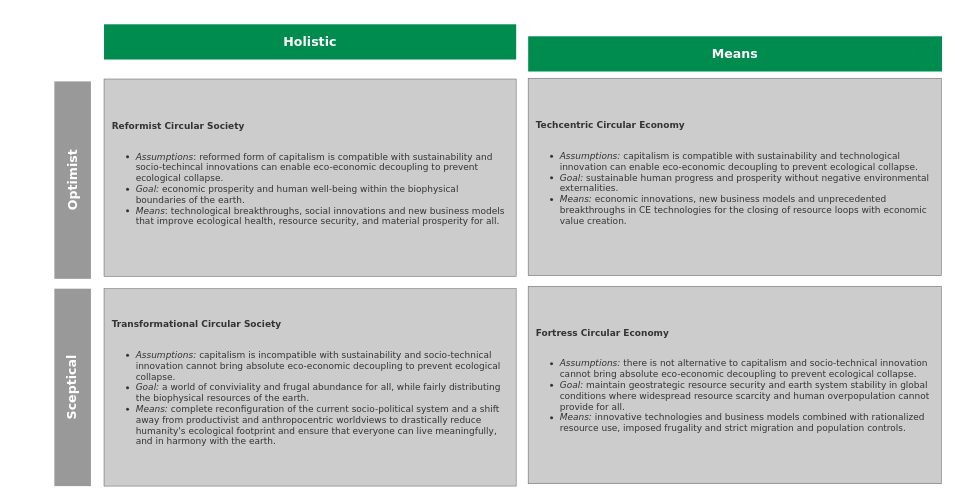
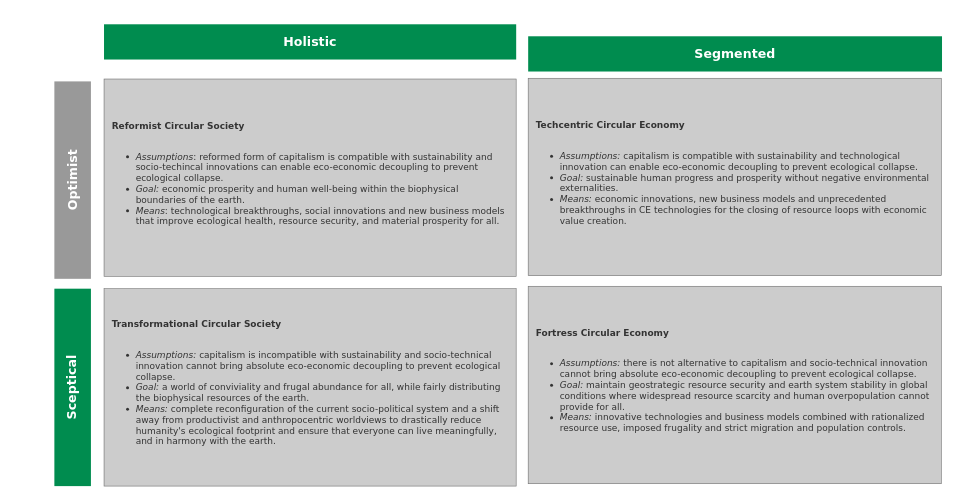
  <mxCell id="0" />
  <mxCell id="1" parent="0" />
  <mxCell id="2" value="" style="group;fontFamily=Dejavu Sans;" parent="1" vertex="1" connectable="0"><mxGeometry x="20" y="20" width="1550" height="790" as="geometry" /></mxCell>
  <mxCell id="3" value="&lt;b style=&quot;font-size: 15px;&quot;&gt;Reformist Circular Society&lt;/b&gt;&lt;br style=&quot;font-size: 15px;&quot;&gt;&lt;br style=&quot;font-size: 15px;&quot;&gt;&lt;ul style=&quot;font-size: 15px;&quot;&gt;&lt;li style=&quot;font-size: 15px;&quot;&gt;&lt;i style=&quot;font-size: 15px;&quot;&gt;Assumptions&lt;/i&gt;: reformed form of capitalism is compatible with sustainability and socio-techincal innovations can enable eco-economic decoupling to prevent ecological collapse.&lt;/li&gt;&lt;li style=&quot;font-size: 15px;&quot;&gt;&lt;i style=&quot;font-size: 15px;&quot;&gt;Goal:&lt;/i&gt;&amp;nbsp;economic prosperity and human well-being within the biophysical boundaries of the earth.&lt;/li&gt;&lt;li style=&quot;font-size: 15px;&quot;&gt;&lt;i style=&quot;font-size: 15px;&quot;&gt;Means&lt;/i&gt;: technological breakthroughs, social innovations and new business models that improve ecological health, resource security, and material prosperity for all.&lt;/li&gt;&lt;/ul&gt;" style="html=1;fillColor=#999999;strokeColor=#000000;shadow=0;fontSize=15;fontColor=#333333;align=left;fontStyle=0;whiteSpace=wrap;rounded=0;fontFamily=Dejavu Sans;opacity=50;spacing=13;" parent="2" vertex="1"><mxGeometry x="152.78" y="111.21" width="687.22" height="329.17" as="geometry" /></mxCell>
  <mxCell id="4" value="&lt;b style=&quot;font-size: 15px;&quot;&gt;Transformational Circular Society&lt;/b&gt;&lt;br style=&quot;font-size: 15px;&quot;&gt;&lt;br style=&quot;font-size: 15px;&quot;&gt;&lt;ul style=&quot;font-size: 15px;&quot;&gt;&lt;li style=&quot;font-size: 15px;&quot;&gt;&lt;i style=&quot;font-size: 15px;&quot;&gt;Assumptions:&lt;/i&gt;&amp;nbsp;capitalism is incompatible with sustainability and socio-technical innovation cannot bring absolute eco-economic decoupling to prevent ecological collapse.&lt;/li&gt;&lt;li style=&quot;font-size: 15px;&quot;&gt;&lt;i style=&quot;font-size: 15px;&quot;&gt;Goal: &lt;/i&gt;a world of conviviality and frugal abundance for all, while fairly distributing the biophysical resources of the earth.&lt;/li&gt;&lt;li style=&quot;font-size: 15px;&quot;&gt;&lt;i style=&quot;background-color: initial; font-size: 15px;&quot;&gt;Means:&lt;/i&gt;&lt;span style=&quot;background-color: initial; font-size: 15px;&quot;&gt;&amp;nbsp;complete reconfiguration of the current socio-political system and a shift away from productivist and anthropocentric worldviews to drastically reduce humanity's ecological footprint and ensure that everyone can live meaningfully, and in harmony with the earth.&lt;/span&gt;&lt;br style=&quot;font-size: 15px;&quot;&gt;&lt;/li&gt;&lt;/ul&gt;" style="html=1;fillColor=#999999;strokeColor=#000000;shadow=0;fontSize=15;fontColor=#333333;align=left;fontStyle=0;whiteSpace=wrap;rounded=0;fontFamily=Dejavu Sans;opacity=50;spacing=13;" parent="2" vertex="1"><mxGeometry x="152.78" y="460.83" width="687.22" height="329.17" as="geometry" /></mxCell>
  <mxCell id="5" value="Optimist" style="html=1;fillColor=#999999;strokeColor=none;shadow=0;fontSize=21;fontColor=#FFFFFF;align=center;fontStyle=1;whiteSpace=wrap;horizontal=0;rounded=0;fontFamily=Dejavu Sans;" parent="2" vertex="1"><mxGeometry x="70" y="115.21" width="60.95" height="329.17" as="geometry" /></mxCell>
- <mxCell id="6" value="Sceptical" style="html=1;fillColor=#999999;strokeColor=none;shadow=0;fontSize=21;fontColor=#FFFFFF;align=center;fontStyle=1;whiteSpace=wrap;horizontal=0;rounded=0;fontFamily=Dejavu Sans;" parent="2" vertex="1"><mxGeometry x="70" y="460.83" width="60.95" height="329.17" as="geometry" /></mxCell>
+ <mxCell id="6" value="Sceptical" style="html=1;fillColor=#008C4F;strokeColor=none;shadow=0;fontSize=21;fontColor=#FFFFFF;align=center;fontStyle=1;whiteSpace=wrap;horizontal=0;rounded=0;fontFamily=Dejavu Sans;" parent="2" vertex="1"><mxGeometry x="70" y="460.83" width="60.95" height="329.17" as="geometry" /></mxCell>
  <mxCell id="7" value="Holistic" style="html=1;fillColor=#008C4F;strokeColor=none;shadow=0;fontSize=21;fontColor=#FFFFFF;align=center;fontStyle=1;whiteSpace=wrap;rounded=0;fontFamily=Dejavu Sans;" parent="2" vertex="1"><mxGeometry x="152.78" y="20" width="687.22" height="58.75" as="geometry" /></mxCell>
- <mxCell id="8" value="Means" style="html=1;fillColor=#008C4F;strokeColor=none;shadow=0;fontSize=21;fontColor=#FFFFFF;align=center;fontStyle=1;whiteSpace=wrap;rounded=0;fontFamily=Dejavu Sans;" parent="2" vertex="1"><mxGeometry x="860" y="40" width="690" height="58.75" as="geometry" /></mxCell>
+ <mxCell id="8" value="Segmented" style="html=1;fillColor=#008C4F;strokeColor=none;shadow=0;fontSize=21;fontColor=#FFFFFF;align=center;fontStyle=1;whiteSpace=wrap;rounded=0;fontFamily=Dejavu Sans;" parent="2" vertex="1"><mxGeometry x="860" y="40" width="690" height="58.75" as="geometry" /></mxCell>
  <mxCell id="9" value="&lt;b style=&quot;font-size: 15px;&quot;&gt;Techcentric Circular Economy&lt;/b&gt;&lt;br style=&quot;font-size: 15px;&quot;&gt;&lt;br style=&quot;font-size: 15px;&quot;&gt;&lt;ul style=&quot;font-size: 15px;&quot;&gt;&lt;li style=&quot;font-size: 15px;&quot;&gt;&lt;i style=&quot;font-size: 15px;&quot;&gt;Assumptions:&lt;/i&gt;&amp;nbsp;capitalism is compatible with sustainability and technological innovation can enable eco-economic decoupling to prevent ecological collapse.&lt;/li&gt;&lt;li style=&quot;font-size: 15px;&quot;&gt;&lt;i style=&quot;font-size: 15px;&quot;&gt;Goal:&lt;/i&gt;&amp;nbsp;sustainable human progress and prosperity without negative environmental externalities.&lt;/li&gt;&lt;li style=&quot;font-size: 15px;&quot;&gt;&lt;i style=&quot;font-size: 15px;&quot;&gt;Means:&lt;/i&gt;&amp;nbsp;economic innovations, new business models and unprecedented breakthroughs in CE technologies for the closing of resource loops with economic value creation.&lt;/li&gt;&lt;/ul&gt;" style="html=1;fillColor=#999999;strokeColor=#000000;shadow=0;fontSize=15;fontColor=#333333;align=left;fontStyle=0;whiteSpace=wrap;rounded=0;fontFamily=Dejavu Sans;opacity=50;spacing=13;" parent="2" vertex="1"><mxGeometry x="860" y="110" width="688.89" height="329.17" as="geometry" /></mxCell>
  <mxCell id="10" value="&lt;b style=&quot;font-size: 15px;&quot;&gt;Fortress Circular Economy&lt;/b&gt;&lt;br style=&quot;font-size: 15px;&quot;&gt;&lt;br style=&quot;font-size: 15px;&quot;&gt;&lt;ul style=&quot;font-size: 15px;&quot;&gt;&lt;li style=&quot;font-size: 15px;&quot;&gt;&lt;i style=&quot;font-size: 15px;&quot;&gt;Assumptions: &lt;/i&gt;there is not alternative to capitalism and socio-technical innovation cannot bring absolute eco-economic decoupling to prevent ecological collapse.&lt;/li&gt;&lt;li style=&quot;font-size: 15px;&quot;&gt;&lt;i style=&quot;font-size: 15px;&quot;&gt;Goal: &lt;/i&gt;maintain geostrategic resource security and earth system stability in global conditions where widespread resource scarcity and human overpopulation cannot provide for all.&lt;/li&gt;&lt;li style=&quot;font-size: 15px;&quot;&gt;&lt;i style=&quot;font-size: 15px;&quot;&gt;Means: &lt;/i&gt;innovative technologies and business models combined with rationalized resource use, imposed frugality and strict migration and population controls.&lt;/li&gt;&lt;/ul&gt;" style="html=1;fillColor=#999999;strokeColor=#000000;shadow=0;fontSize=15;fontColor=#333333;align=left;fontStyle=0;whiteSpace=wrap;rounded=0;fontFamily=Dejavu Sans;opacity=50;spacing=13;" parent="2" vertex="1"><mxGeometry x="860" y="456.83" width="688.89" height="329.17" as="geometry" /></mxCell>
